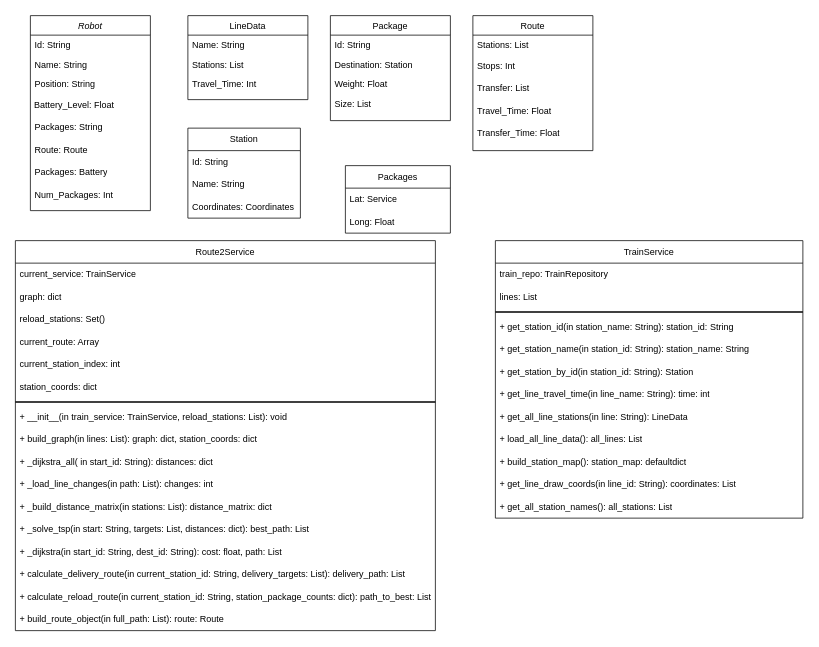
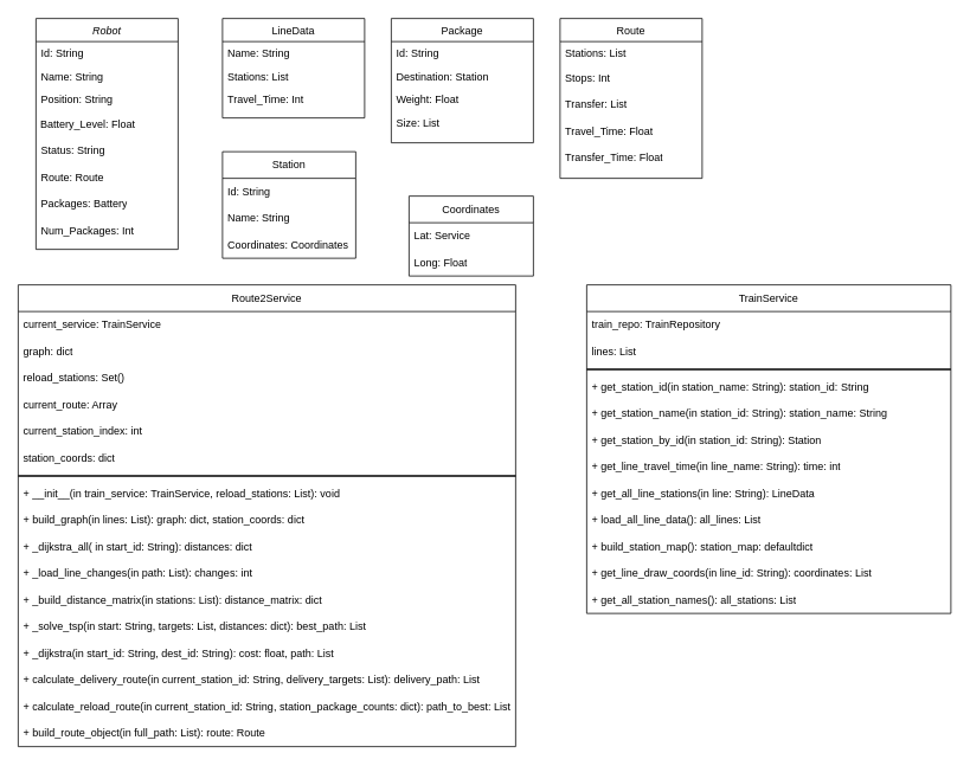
  <mxCell id="0" />
  <mxCell id="1" parent="0" />
  <mxCell id="2" value="Robot" style="swimlane;fontStyle=2;align=center;verticalAlign=top;childLayout=stackLayout;horizontal=1;startSize=26;horizontalStack=0;resizeParent=1;resizeLast=0;collapsible=1;marginBottom=0;rounded=0;shadow=0;strokeWidth=1;" parent="1" vertex="1"><mxGeometry x="40" y="20" width="160" height="260" as="geometry"><mxRectangle x="230" y="140" width="160" height="26" as="alternateBounds" /></mxGeometry></mxCell>
  <mxCell id="3" value="Id: String" style="text;align=left;verticalAlign=top;spacingLeft=4;spacingRight=4;overflow=hidden;rotatable=0;points=[[0,0.5],[1,0.5]];portConstraint=eastwest;" parent="2" vertex="1"><mxGeometry y="26" width="160" height="26" as="geometry" /></mxCell>
  <mxCell id="4" value="Name: String" style="text;align=left;verticalAlign=top;spacingLeft=4;spacingRight=4;overflow=hidden;rotatable=0;points=[[0,0.5],[1,0.5]];portConstraint=eastwest;rounded=0;shadow=0;html=0;" parent="2" vertex="1"><mxGeometry y="52" width="160" height="26" as="geometry" /></mxCell>
  <mxCell id="5" value="Position: String" style="text;align=left;verticalAlign=top;spacingLeft=4;spacingRight=4;overflow=hidden;rotatable=0;points=[[0,0.5],[1,0.5]];portConstraint=eastwest;rounded=0;shadow=0;html=0;" parent="2" vertex="1"><mxGeometry y="78" width="160" height="26" as="geometry" /></mxCell>
  <mxCell id="6" value="&lt;div align=&quot;left&quot;&gt;&amp;nbsp;Battery_Level: Float&lt;/div&gt;" style="text;html=1;align=left;verticalAlign=middle;whiteSpace=wrap;rounded=0;" vertex="1" parent="2"><mxGeometry y="104" width="160" height="30" as="geometry" /></mxCell>
- <mxCell id="7" value="Packages: String" style="text;strokeColor=none;fillColor=none;align=left;verticalAlign=middle;spacingLeft=4;spacingRight=4;overflow=hidden;points=[[0,0.5],[1,0.5]];portConstraint=eastwest;rotatable=0;whiteSpace=wrap;html=1;" vertex="1" parent="2"><mxGeometry y="134" width="160" height="30" as="geometry" /></mxCell>
+ <mxCell id="7" value="Status: String" style="text;strokeColor=none;fillColor=none;align=left;verticalAlign=middle;spacingLeft=4;spacingRight=4;overflow=hidden;points=[[0,0.5],[1,0.5]];portConstraint=eastwest;rotatable=0;whiteSpace=wrap;html=1;" vertex="1" parent="2"><mxGeometry y="134" width="160" height="30" as="geometry" /></mxCell>
  <mxCell id="8" value="Route: Route" style="text;strokeColor=none;fillColor=none;align=left;verticalAlign=middle;spacingLeft=4;spacingRight=4;overflow=hidden;points=[[0,0.5],[1,0.5]];portConstraint=eastwest;rotatable=0;whiteSpace=wrap;html=1;" vertex="1" parent="2"><mxGeometry y="164" width="160" height="30" as="geometry" /></mxCell>
  <mxCell id="9" value="Packages: Battery" style="text;strokeColor=none;fillColor=none;align=left;verticalAlign=middle;spacingLeft=4;spacingRight=4;overflow=hidden;points=[[0,0.5],[1,0.5]];portConstraint=eastwest;rotatable=0;whiteSpace=wrap;html=1;" vertex="1" parent="2"><mxGeometry y="194" width="160" height="30" as="geometry" /></mxCell>
  <mxCell id="10" value="Num_Packages: Int" style="text;strokeColor=none;fillColor=none;align=left;verticalAlign=middle;spacingLeft=4;spacingRight=4;overflow=hidden;points=[[0,0.5],[1,0.5]];portConstraint=eastwest;rotatable=0;whiteSpace=wrap;html=1;" vertex="1" parent="2"><mxGeometry y="224" width="160" height="30" as="geometry" /></mxCell>
  <mxCell id="11" value="Package" style="swimlane;fontStyle=0;align=center;verticalAlign=top;childLayout=stackLayout;horizontal=1;startSize=26;horizontalStack=0;resizeParent=1;resizeLast=0;collapsible=1;marginBottom=0;rounded=0;shadow=0;strokeWidth=1;" parent="1" vertex="1"><mxGeometry x="440" y="20" width="160" height="140" as="geometry"><mxRectangle x="130" y="380" width="160" height="26" as="alternateBounds" /></mxGeometry></mxCell>
  <mxCell id="12" value="Id: String" style="text;align=left;verticalAlign=top;spacingLeft=4;spacingRight=4;overflow=hidden;rotatable=0;points=[[0,0.5],[1,0.5]];portConstraint=eastwest;" parent="11" vertex="1"><mxGeometry y="26" width="160" height="26" as="geometry" /></mxCell>
  <mxCell id="13" value="Destination: Station" style="text;align=left;verticalAlign=top;spacingLeft=4;spacingRight=4;overflow=hidden;rotatable=0;points=[[0,0.5],[1,0.5]];portConstraint=eastwest;rounded=0;shadow=0;html=0;" parent="11" vertex="1"><mxGeometry y="52" width="160" height="26" as="geometry" /></mxCell>
  <mxCell id="14" value="Weight: Float" style="text;align=left;verticalAlign=top;spacingLeft=4;spacingRight=4;overflow=hidden;rotatable=0;points=[[0,0.5],[1,0.5]];portConstraint=eastwest;fontStyle=0" parent="11" vertex="1"><mxGeometry y="78" width="160" height="26" as="geometry" /></mxCell>
  <mxCell id="15" value="Size: List" style="text;align=left;verticalAlign=top;spacingLeft=4;spacingRight=4;overflow=hidden;rotatable=0;points=[[0,0.5],[1,0.5]];portConstraint=eastwest;" parent="11" vertex="1"><mxGeometry y="104" width="160" height="26" as="geometry" /></mxCell>
  <mxCell id="16" value="Route" style="swimlane;fontStyle=0;align=center;verticalAlign=top;childLayout=stackLayout;horizontal=1;startSize=26;horizontalStack=0;resizeParent=1;resizeLast=0;collapsible=1;marginBottom=0;rounded=0;shadow=0;strokeWidth=1;" parent="1" vertex="1"><mxGeometry x="630" y="20" width="160" height="180" as="geometry"><mxRectangle x="340" y="380" width="170" height="26" as="alternateBounds" /></mxGeometry></mxCell>
  <mxCell id="17" value="Stations: List" style="text;align=left;verticalAlign=top;spacingLeft=4;spacingRight=4;overflow=hidden;rotatable=0;points=[[0,0.5],[1,0.5]];portConstraint=eastwest;" parent="16" vertex="1"><mxGeometry y="26" width="160" height="26" as="geometry" /></mxCell>
  <mxCell id="18" value="Stops: Int" style="text;strokeColor=none;fillColor=none;align=left;verticalAlign=middle;spacingLeft=4;spacingRight=4;overflow=hidden;points=[[0,0.5],[1,0.5]];portConstraint=eastwest;rotatable=0;whiteSpace=wrap;html=1;" vertex="1" parent="16"><mxGeometry y="52" width="160" height="30" as="geometry" /></mxCell>
  <mxCell id="19" value="Transfer: List" style="text;strokeColor=none;fillColor=none;align=left;verticalAlign=middle;spacingLeft=4;spacingRight=4;overflow=hidden;points=[[0,0.5],[1,0.5]];portConstraint=eastwest;rotatable=0;whiteSpace=wrap;html=1;" vertex="1" parent="16"><mxGeometry y="82" width="160" height="30" as="geometry" /></mxCell>
  <mxCell id="20" value="Travel_Time: Float" style="text;strokeColor=none;fillColor=none;align=left;verticalAlign=middle;spacingLeft=4;spacingRight=4;overflow=hidden;points=[[0,0.5],[1,0.5]];portConstraint=eastwest;rotatable=0;whiteSpace=wrap;html=1;" vertex="1" parent="16"><mxGeometry y="112" width="160" height="30" as="geometry" /></mxCell>
  <mxCell id="21" value="Transfer_Time: Float" style="text;strokeColor=none;fillColor=none;align=left;verticalAlign=middle;spacingLeft=4;spacingRight=4;overflow=hidden;points=[[0,0.5],[1,0.5]];portConstraint=eastwest;rotatable=0;whiteSpace=wrap;html=1;" vertex="1" parent="16"><mxGeometry y="142" width="160" height="30" as="geometry" /></mxCell>
  <mxCell id="22" value="LineData" style="swimlane;fontStyle=0;align=center;verticalAlign=top;childLayout=stackLayout;horizontal=1;startSize=26;horizontalStack=0;resizeParent=1;resizeLast=0;collapsible=1;marginBottom=0;rounded=0;shadow=0;strokeWidth=1;" parent="1" vertex="1"><mxGeometry x="250" y="20" width="160" height="112" as="geometry"><mxRectangle x="550" y="140" width="160" height="26" as="alternateBounds" /></mxGeometry></mxCell>
  <mxCell id="23" value="Name: String" style="text;align=left;verticalAlign=top;spacingLeft=4;spacingRight=4;overflow=hidden;rotatable=0;points=[[0,0.5],[1,0.5]];portConstraint=eastwest;" parent="22" vertex="1"><mxGeometry y="26" width="160" height="26" as="geometry" /></mxCell>
  <mxCell id="24" value="Stations: List" style="text;align=left;verticalAlign=top;spacingLeft=4;spacingRight=4;overflow=hidden;rotatable=0;points=[[0,0.5],[1,0.5]];portConstraint=eastwest;rounded=0;shadow=0;html=0;" parent="22" vertex="1"><mxGeometry y="52" width="160" height="26" as="geometry" /></mxCell>
  <mxCell id="25" value="Travel_Time: Int" style="text;align=left;verticalAlign=top;spacingLeft=4;spacingRight=4;overflow=hidden;rotatable=0;points=[[0,0.5],[1,0.5]];portConstraint=eastwest;rounded=0;shadow=0;html=0;" parent="22" vertex="1"><mxGeometry y="78" width="160" height="26" as="geometry" /></mxCell>
  <mxCell id="26" value="Station" style="swimlane;fontStyle=0;childLayout=stackLayout;horizontal=1;startSize=30;horizontalStack=0;resizeParent=1;resizeParentMax=0;resizeLast=0;collapsible=1;marginBottom=0;whiteSpace=wrap;html=1;" vertex="1" parent="1"><mxGeometry x="250" y="170" width="150" height="120" as="geometry" /></mxCell>
  <mxCell id="27" value="Id: String" style="text;strokeColor=none;fillColor=none;align=left;verticalAlign=middle;spacingLeft=4;spacingRight=4;overflow=hidden;points=[[0,0.5],[1,0.5]];portConstraint=eastwest;rotatable=0;whiteSpace=wrap;html=1;" vertex="1" parent="26"><mxGeometry y="30" width="150" height="30" as="geometry" /></mxCell>
  <mxCell id="28" value="Name: String" style="text;strokeColor=none;fillColor=none;align=left;verticalAlign=middle;spacingLeft=4;spacingRight=4;overflow=hidden;points=[[0,0.5],[1,0.5]];portConstraint=eastwest;rotatable=0;whiteSpace=wrap;html=1;" vertex="1" parent="26"><mxGeometry y="60" width="150" height="30" as="geometry" /></mxCell>
  <mxCell id="29" value="Coordinates: Coordinates" style="text;strokeColor=none;fillColor=none;align=left;verticalAlign=middle;spacingLeft=4;spacingRight=4;overflow=hidden;points=[[0,0.5],[1,0.5]];portConstraint=eastwest;rotatable=0;whiteSpace=wrap;html=1;" vertex="1" parent="26"><mxGeometry y="90" width="150" height="30" as="geometry" /></mxCell>
- <mxCell id="30" value="Packages" style="swimlane;fontStyle=0;childLayout=stackLayout;horizontal=1;startSize=30;horizontalStack=0;resizeParent=1;resizeParentMax=0;resizeLast=0;collapsible=1;marginBottom=0;whiteSpace=wrap;html=1;" vertex="1" parent="1"><mxGeometry x="460" y="220" width="140" height="90" as="geometry" /></mxCell>
+ <mxCell id="30" value="Coordinates" style="swimlane;fontStyle=0;childLayout=stackLayout;horizontal=1;startSize=30;horizontalStack=0;resizeParent=1;resizeParentMax=0;resizeLast=0;collapsible=1;marginBottom=0;whiteSpace=wrap;html=1;" vertex="1" parent="1"><mxGeometry x="460" y="220" width="140" height="90" as="geometry" /></mxCell>
  <mxCell id="31" value="Lat: Service" style="text;strokeColor=none;fillColor=none;align=left;verticalAlign=middle;spacingLeft=4;spacingRight=4;overflow=hidden;points=[[0,0.5],[1,0.5]];portConstraint=eastwest;rotatable=0;whiteSpace=wrap;html=1;" vertex="1" parent="30"><mxGeometry y="30" width="140" height="30" as="geometry" /></mxCell>
  <mxCell id="32" value="Long: Float" style="text;strokeColor=none;fillColor=none;align=left;verticalAlign=middle;spacingLeft=4;spacingRight=4;overflow=hidden;points=[[0,0.5],[1,0.5]];portConstraint=eastwest;rotatable=0;whiteSpace=wrap;html=1;" vertex="1" parent="30"><mxGeometry y="60" width="140" height="30" as="geometry" /></mxCell>
  <mxCell id="33" value="Route2Service" style="swimlane;fontStyle=0;childLayout=stackLayout;horizontal=1;startSize=30;horizontalStack=0;resizeParent=1;resizeParentMax=0;resizeLast=0;collapsible=1;marginBottom=0;whiteSpace=wrap;html=1;" vertex="1" parent="1"><mxGeometry x="20" y="320" width="560" height="520" as="geometry" /></mxCell>
  <mxCell id="34" value="current_service: TrainService" style="text;strokeColor=none;fillColor=none;align=left;verticalAlign=middle;spacingLeft=4;spacingRight=4;overflow=hidden;points=[[0,0.5],[1,0.5]];portConstraint=eastwest;rotatable=0;whiteSpace=wrap;html=1;" vertex="1" parent="33"><mxGeometry y="30" width="560" height="30" as="geometry" /></mxCell>
  <mxCell id="35" value="graph: dict" style="text;strokeColor=none;fillColor=none;align=left;verticalAlign=middle;spacingLeft=4;spacingRight=4;overflow=hidden;points=[[0,0.5],[1,0.5]];portConstraint=eastwest;rotatable=0;whiteSpace=wrap;html=1;" vertex="1" parent="33"><mxGeometry y="60" width="560" height="30" as="geometry" /></mxCell>
  <mxCell id="36" value="reload_stations: Set()" style="text;strokeColor=none;fillColor=none;align=left;verticalAlign=middle;spacingLeft=4;spacingRight=4;overflow=hidden;points=[[0,0.5],[1,0.5]];portConstraint=eastwest;rotatable=0;whiteSpace=wrap;html=1;" vertex="1" parent="33"><mxGeometry y="90" width="560" height="30" as="geometry" /></mxCell>
  <mxCell id="37" value="current_route: Array" style="text;strokeColor=none;fillColor=none;align=left;verticalAlign=middle;spacingLeft=4;spacingRight=4;overflow=hidden;points=[[0,0.5],[1,0.5]];portConstraint=eastwest;rotatable=0;whiteSpace=wrap;html=1;" vertex="1" parent="33"><mxGeometry y="120" width="560" height="30" as="geometry" /></mxCell>
  <mxCell id="38" value="current_station_index: int" style="text;strokeColor=none;fillColor=none;align=left;verticalAlign=middle;spacingLeft=4;spacingRight=4;overflow=hidden;points=[[0,0.5],[1,0.5]];portConstraint=eastwest;rotatable=0;whiteSpace=wrap;html=1;" vertex="1" parent="33"><mxGeometry y="150" width="560" height="30" as="geometry" /></mxCell>
  <mxCell id="39" value="station_coords: dict" style="text;strokeColor=none;fillColor=none;align=left;verticalAlign=middle;spacingLeft=4;spacingRight=4;overflow=hidden;points=[[0,0.5],[1,0.5]];portConstraint=eastwest;rotatable=0;whiteSpace=wrap;html=1;" vertex="1" parent="33"><mxGeometry y="180" width="560" height="30" as="geometry" /></mxCell>
  <mxCell id="40" value="" style="line;strokeWidth=2;html=1;" vertex="1" parent="33"><mxGeometry y="210" width="560" height="10" as="geometry" /></mxCell>
  <mxCell id="41" value="+ __init__(in train_service: TrainService, reload_stations: List): void" style="text;strokeColor=none;fillColor=none;align=left;verticalAlign=middle;spacingLeft=4;spacingRight=4;overflow=hidden;points=[[0,0.5],[1,0.5]];portConstraint=eastwest;rotatable=0;whiteSpace=wrap;html=1;" vertex="1" parent="33"><mxGeometry y="220" width="560" height="30" as="geometry" /></mxCell>
  <mxCell id="42" value="+ build_graph(in lines: List): graph: dict, station_coords: dict" style="text;strokeColor=none;fillColor=none;align=left;verticalAlign=middle;spacingLeft=4;spacingRight=4;overflow=hidden;points=[[0,0.5],[1,0.5]];portConstraint=eastwest;rotatable=0;whiteSpace=wrap;html=1;" vertex="1" parent="33"><mxGeometry y="250" width="560" height="30" as="geometry" /></mxCell>
  <mxCell id="43" value="+ _dijkstra_all( in start_id: String): distances: dict" style="text;strokeColor=none;fillColor=none;align=left;verticalAlign=middle;spacingLeft=4;spacingRight=4;overflow=hidden;points=[[0,0.5],[1,0.5]];portConstraint=eastwest;rotatable=0;whiteSpace=wrap;html=1;" vertex="1" parent="33"><mxGeometry y="280" width="560" height="30" as="geometry" /></mxCell>
  <mxCell id="44" value="&lt;div&gt;+ _load_line_changes(in path: List): changes: int&lt;/div&gt;" style="text;strokeColor=none;fillColor=none;align=left;verticalAlign=middle;spacingLeft=4;spacingRight=4;overflow=hidden;points=[[0,0.5],[1,0.5]];portConstraint=eastwest;rotatable=0;whiteSpace=wrap;html=1;" vertex="1" parent="33"><mxGeometry y="310" width="560" height="30" as="geometry" /></mxCell>
  <mxCell id="45" value="+ _build_distance_matrix(in stations: List): distance_matrix: dict" style="text;strokeColor=none;fillColor=none;align=left;verticalAlign=middle;spacingLeft=4;spacingRight=4;overflow=hidden;points=[[0,0.5],[1,0.5]];portConstraint=eastwest;rotatable=0;whiteSpace=wrap;html=1;" vertex="1" parent="33"><mxGeometry y="340" width="560" height="30" as="geometry" /></mxCell>
  <mxCell id="46" value="+ _solve_tsp(in start: String, targets: List, distances: dict): best_path: List" style="text;strokeColor=none;fillColor=none;align=left;verticalAlign=middle;spacingLeft=4;spacingRight=4;overflow=hidden;points=[[0,0.5],[1,0.5]];portConstraint=eastwest;rotatable=0;whiteSpace=wrap;html=1;" vertex="1" parent="33"><mxGeometry y="370" width="560" height="30" as="geometry" /></mxCell>
  <mxCell id="47" value="+ _dijkstra(in start_id: String, dest_id: String): cost: float, path: List" style="text;strokeColor=none;fillColor=none;align=left;verticalAlign=middle;spacingLeft=4;spacingRight=4;overflow=hidden;points=[[0,0.5],[1,0.5]];portConstraint=eastwest;rotatable=0;whiteSpace=wrap;html=1;" vertex="1" parent="33"><mxGeometry y="400" width="560" height="30" as="geometry" /></mxCell>
  <mxCell id="48" value="+ calculate_delivery_route(in current_station_id: String, delivery_targets: List): delivery_path: List" style="text;strokeColor=none;fillColor=none;align=left;verticalAlign=middle;spacingLeft=4;spacingRight=4;overflow=hidden;points=[[0,0.5],[1,0.5]];portConstraint=eastwest;rotatable=0;whiteSpace=wrap;html=1;" vertex="1" parent="33"><mxGeometry y="430" width="560" height="30" as="geometry" /></mxCell>
  <mxCell id="49" value="+ calculate_reload_route(in current_station_id: String, station_package_counts: dict): path_to_best: List" style="text;strokeColor=none;fillColor=none;align=left;verticalAlign=middle;spacingLeft=4;spacingRight=4;overflow=hidden;points=[[0,0.5],[1,0.5]];portConstraint=eastwest;rotatable=0;whiteSpace=wrap;html=1;" vertex="1" parent="33"><mxGeometry y="460" width="560" height="30" as="geometry" /></mxCell>
  <mxCell id="50" value="+ build_route_object(in full_path: List): route: Route" style="text;strokeColor=none;fillColor=none;align=left;verticalAlign=middle;spacingLeft=4;spacingRight=4;overflow=hidden;points=[[0,0.5],[1,0.5]];portConstraint=eastwest;rotatable=0;whiteSpace=wrap;html=1;" vertex="1" parent="33"><mxGeometry y="490" width="560" height="30" as="geometry" /></mxCell>
  <mxCell id="51" value="TrainService" style="swimlane;fontStyle=0;childLayout=stackLayout;horizontal=1;startSize=30;horizontalStack=0;resizeParent=1;resizeParentMax=0;resizeLast=0;collapsible=1;marginBottom=0;whiteSpace=wrap;html=1;" vertex="1" parent="1"><mxGeometry x="660" y="320" width="410" height="370" as="geometry" /></mxCell>
  <mxCell id="52" value="train_repo: TrainRepository" style="text;strokeColor=none;fillColor=none;align=left;verticalAlign=middle;spacingLeft=4;spacingRight=4;overflow=hidden;points=[[0,0.5],[1,0.5]];portConstraint=eastwest;rotatable=0;whiteSpace=wrap;html=1;" vertex="1" parent="51"><mxGeometry y="30" width="410" height="30" as="geometry" /></mxCell>
  <mxCell id="53" value="lines: List" style="text;strokeColor=none;fillColor=none;align=left;verticalAlign=middle;spacingLeft=4;spacingRight=4;overflow=hidden;points=[[0,0.5],[1,0.5]];portConstraint=eastwest;rotatable=0;whiteSpace=wrap;html=1;" vertex="1" parent="51"><mxGeometry y="60" width="410" height="30" as="geometry" /></mxCell>
  <mxCell id="54" value="" style="line;strokeWidth=2;html=1;" vertex="1" parent="51"><mxGeometry y="90" width="410" height="10" as="geometry" /></mxCell>
  <mxCell id="55" value="+ get_station_id(in station_name: String): station_id: String" style="text;strokeColor=none;fillColor=none;align=left;verticalAlign=middle;spacingLeft=4;spacingRight=4;overflow=hidden;points=[[0,0.5],[1,0.5]];portConstraint=eastwest;rotatable=0;whiteSpace=wrap;html=1;" vertex="1" parent="51"><mxGeometry y="100" width="410" height="30" as="geometry" /></mxCell>
  <mxCell id="56" value="+ get_station_name(in station_id: String): station_name: String" style="text;strokeColor=none;fillColor=none;align=left;verticalAlign=middle;spacingLeft=4;spacingRight=4;overflow=hidden;points=[[0,0.5],[1,0.5]];portConstraint=eastwest;rotatable=0;whiteSpace=wrap;html=1;" vertex="1" parent="51"><mxGeometry y="130" width="410" height="30" as="geometry" /></mxCell>
  <mxCell id="57" value="+ get_station_by_id(in station_id: String): Station" style="text;strokeColor=none;fillColor=none;align=left;verticalAlign=middle;spacingLeft=4;spacingRight=4;overflow=hidden;points=[[0,0.5],[1,0.5]];portConstraint=eastwest;rotatable=0;whiteSpace=wrap;html=1;" vertex="1" parent="51"><mxGeometry y="160" width="410" height="30" as="geometry" /></mxCell>
  <mxCell id="58" value="+ get_line_travel_time(in line_name: String): time: int" style="text;strokeColor=none;fillColor=none;align=left;verticalAlign=middle;spacingLeft=4;spacingRight=4;overflow=hidden;points=[[0,0.5],[1,0.5]];portConstraint=eastwest;rotatable=0;whiteSpace=wrap;html=1;" vertex="1" parent="51"><mxGeometry y="190" width="410" height="30" as="geometry" /></mxCell>
  <mxCell id="59" value="+ get_all_line_stations(in line: String): LineData" style="text;strokeColor=none;fillColor=none;align=left;verticalAlign=middle;spacingLeft=4;spacingRight=4;overflow=hidden;points=[[0,0.5],[1,0.5]];portConstraint=eastwest;rotatable=0;whiteSpace=wrap;html=1;" vertex="1" parent="51"><mxGeometry y="220" width="410" height="30" as="geometry" /></mxCell>
  <mxCell id="60" value="+ load_all_line_data(): all_lines: List" style="text;strokeColor=none;fillColor=none;align=left;verticalAlign=middle;spacingLeft=4;spacingRight=4;overflow=hidden;points=[[0,0.5],[1,0.5]];portConstraint=eastwest;rotatable=0;whiteSpace=wrap;html=1;" vertex="1" parent="51"><mxGeometry y="250" width="410" height="30" as="geometry" /></mxCell>
  <mxCell id="61" value="+ build_station_map(): station_map: defaultdict" style="text;strokeColor=none;fillColor=none;align=left;verticalAlign=middle;spacingLeft=4;spacingRight=4;overflow=hidden;points=[[0,0.5],[1,0.5]];portConstraint=eastwest;rotatable=0;whiteSpace=wrap;html=1;" vertex="1" parent="51"><mxGeometry y="280" width="410" height="30" as="geometry" /></mxCell>
  <mxCell id="62" value="+ get_line_draw_coords(in line_id: String): coordinates: List" style="text;strokeColor=none;fillColor=none;align=left;verticalAlign=middle;spacingLeft=4;spacingRight=4;overflow=hidden;points=[[0,0.5],[1,0.5]];portConstraint=eastwest;rotatable=0;whiteSpace=wrap;html=1;" vertex="1" parent="51"><mxGeometry y="310" width="410" height="30" as="geometry" /></mxCell>
  <mxCell id="63" value="+ get_all_station_names(): all_stations: List" style="text;strokeColor=none;fillColor=none;align=left;verticalAlign=middle;spacingLeft=4;spacingRight=4;overflow=hidden;points=[[0,0.5],[1,0.5]];portConstraint=eastwest;rotatable=0;whiteSpace=wrap;html=1;" vertex="1" parent="51"><mxGeometry y="340" width="410" height="30" as="geometry" /></mxCell>
